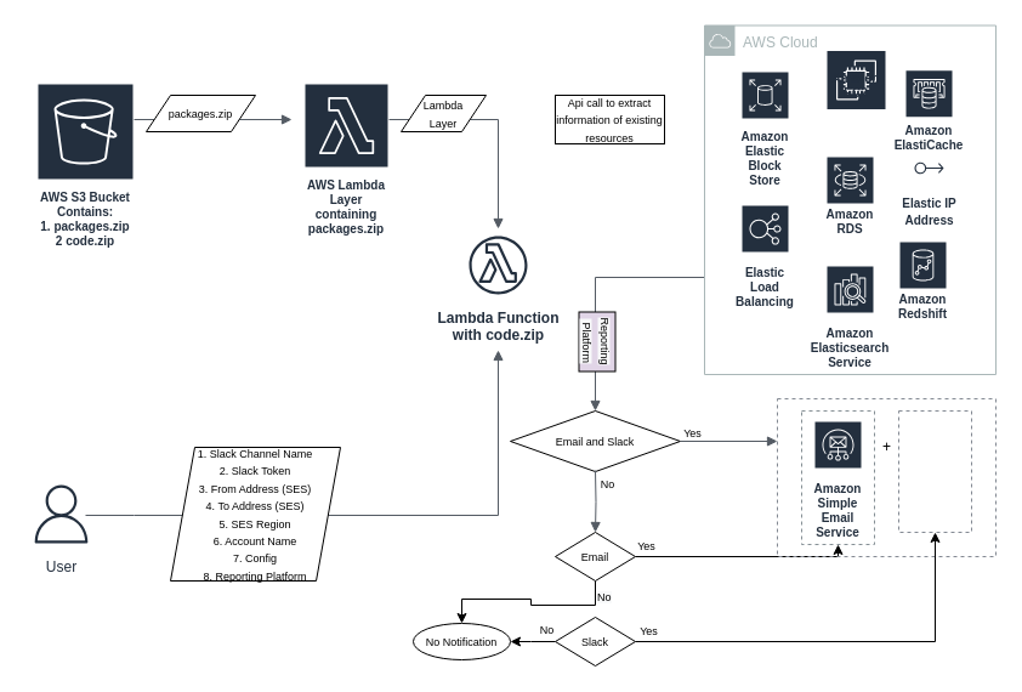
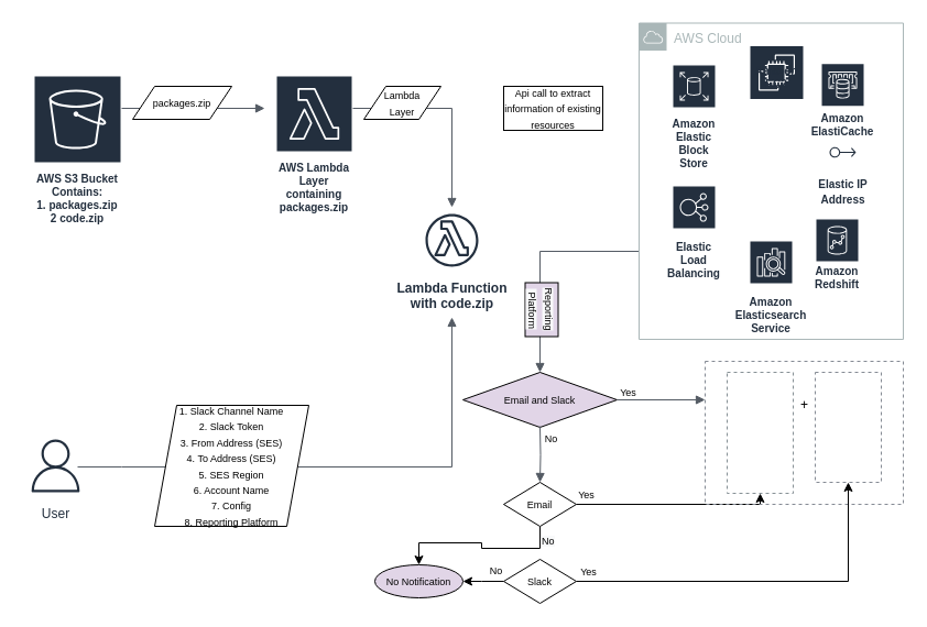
  <mxCell id="0" />
  <mxCell id="1" parent="0" />
  <mxCell id="2" value="AWS S3 Bucket&lt;br&gt;Contains:&lt;br&gt;1. packages.zip&lt;br&gt;2 code.zip" style="outlineConnect=0;fontColor=#232F3E;gradientColor=none;strokeColor=#ffffff;fillColor=#232F3E;dashed=0;verticalLabelPosition=middle;verticalAlign=bottom;align=center;html=1;whiteSpace=wrap;fontSize=10;fontStyle=1;spacing=3;shape=mxgraph.aws4.productIcon;prIcon=mxgraph.aws4.s3;" parent="1" vertex="1"><mxGeometry x="30" y="68" width="80" height="140" as="geometry" /></mxCell>
  <mxCell id="3" value="AWS Lambda Layer containing packages.zip&lt;br&gt;" style="outlineConnect=0;fontColor=#232F3E;gradientColor=none;strokeColor=#ffffff;fillColor=#232F3E;dashed=0;verticalLabelPosition=middle;verticalAlign=bottom;align=center;html=1;whiteSpace=wrap;fontSize=10;fontStyle=1;spacing=3;shape=mxgraph.aws4.productIcon;prIcon=mxgraph.aws4.lambda;" parent="1" vertex="1"><mxGeometry x="250" y="68" width="70" height="130" as="geometry" /></mxCell>
  <mxCell id="4" value="&lt;b&gt;Lambda Function &lt;br&gt;with code.zip&lt;/b&gt;" style="outlineConnect=0;fontColor=#232F3E;gradientColor=none;strokeColor=#232F3E;fillColor=#ffffff;dashed=0;verticalLabelPosition=bottom;verticalAlign=top;align=center;html=1;fontSize=12;fontStyle=0;aspect=fixed;shape=mxgraph.aws4.resourceIcon;resIcon=mxgraph.aws4.lambda_function;" parent="1" vertex="1"><mxGeometry x="380" y="188" width="60" height="60" as="geometry" /></mxCell>
  <mxCell id="5" value="User" style="outlineConnect=0;fontColor=#232F3E;gradientColor=none;strokeColor=#232F3E;fillColor=#ffffff;dashed=0;verticalLabelPosition=bottom;verticalAlign=top;align=center;html=1;fontSize=12;fontStyle=0;aspect=fixed;shape=mxgraph.aws4.resourceIcon;resIcon=mxgraph.aws4.user;" parent="1" vertex="1"><mxGeometry y="393" width="60" height="60" as="geometry" x="20" /></mxCell>
  <mxCell id="6" value="" style="edgeStyle=orthogonalEdgeStyle;html=1;endArrow=block;elbow=vertical;startArrow=none;endFill=1;strokeColor=#545B64;rounded=0;" parent="1" edge="1"><mxGeometry width="100" relative="1" as="geometry"><mxPoint x="110" y="98" as="sourcePoint" /><mxPoint x="240" y="98" as="targetPoint" /></mxGeometry></mxCell>
  <mxCell id="7" value="" style="edgeStyle=orthogonalEdgeStyle;html=1;endArrow=block;elbow=vertical;startArrow=none;endFill=1;strokeColor=#545B64;rounded=0;" parent="1" edge="1"><mxGeometry width="100" relative="1" as="geometry"><mxPoint x="320" y="98" as="sourcePoint" /><mxPoint x="410" y="188" as="targetPoint" /><Array as="points"><mxPoint x="410" y="98" /></Array></mxGeometry></mxCell>
  <mxCell id="8" value="" style="edgeStyle=orthogonalEdgeStyle;html=1;endArrow=block;elbow=vertical;startArrow=none;endFill=1;strokeColor=#545B64;rounded=0;" parent="1" edge="1"><mxGeometry width="100" relative="1" as="geometry"><mxPoint x="70" y="424" as="sourcePoint" /><mxPoint x="410" y="288" as="targetPoint" /><Array as="points"><mxPoint x="110" y="424" /><mxPoint x="110" y="424" /></Array></mxGeometry></mxCell>
  <mxCell id="9" value="&lt;font style=&quot;font-size: 9px&quot;&gt;1. Slack Channel Name&lt;br&gt;2. Slack Token&lt;br&gt;3. From Address (SES)&lt;br&gt;4. To Address (SES)&lt;br&gt;5. SES Region&lt;br&gt;6. Account Name&lt;br&gt;7. Config&lt;br&gt;8. Reporting Platform&lt;/font&gt;" style="shape=parallelogram;perimeter=parallelogramPerimeter;whiteSpace=wrap;html=1;fixedSize=1;" parent="1" vertex="1"><mxGeometry x="140" y="368" width="140" height="110" as="geometry" /></mxCell>
  <mxCell id="10" style="edgeStyle=orthogonalEdgeStyle;rounded=0;orthogonalLoop=1;jettySize=auto;html=1;exitX=0.5;exitY=1;exitDx=0;exitDy=0;" parent="1" source="9" target="9" edge="1"><mxGeometry relative="1" as="geometry" /></mxCell>
  <mxCell id="11" value="&lt;font style=&quot;font-size: 9px&quot;&gt;packages.zip&lt;/font&gt;" style="shape=parallelogram;perimeter=parallelogramPerimeter;whiteSpace=wrap;html=1;fixedSize=1;" parent="1" vertex="1"><mxGeometry x="120" y="78" width="90" height="30" as="geometry" /></mxCell>
  <mxCell id="12" value="&lt;font style=&quot;font-size: 9px&quot;&gt;Lambda&lt;br&gt;Layer&lt;/font&gt;" style="shape=parallelogram;perimeter=parallelogramPerimeter;whiteSpace=wrap;html=1;fixedSize=1;" parent="1" vertex="1"><mxGeometry x="330" y="78" width="70" height="30" as="geometry" /></mxCell>
  <mxCell id="13" value="Amazon EC2" style="outlineConnect=0;fontColor=#232F3E;gradientColor=none;strokeColor=#ffffff;fillColor=#232F3E;dashed=0;verticalLabelPosition=middle;verticalAlign=bottom;align=center;html=1;whiteSpace=wrap;fontSize=10;fontStyle=1;spacing=3;shape=mxgraph.aws4.productIcon;prIcon=mxgraph.aws4.ec2;" parent="1" vertex="1"><mxGeometry x="680" y="40.5" width="50" height="45" as="geometry" /></mxCell>
  <mxCell id="14" value="Amazon Elastic Block Store" style="outlineConnect=0;fontColor=#232F3E;gradientColor=none;strokeColor=#ffffff;fillColor=#232F3E;dashed=0;verticalLabelPosition=middle;verticalAlign=bottom;align=center;html=1;whiteSpace=wrap;fontSize=10;fontStyle=1;spacing=3;shape=mxgraph.aws4.productIcon;prIcon=mxgraph.aws4.elastic_block_store;" parent="1" vertex="1"><mxGeometry x="610" width="40" height="100" as="geometry" y="58" /></mxCell>
  <mxCell id="15" value="Elastic Load Balancing" style="outlineConnect=0;fontColor=#232F3E;gradientColor=none;strokeColor=#ffffff;fillColor=#232F3E;dashed=0;verticalLabelPosition=middle;verticalAlign=bottom;align=center;html=1;whiteSpace=wrap;fontSize=10;fontStyle=1;spacing=3;shape=mxgraph.aws4.productIcon;prIcon=mxgraph.aws4.elastic_load_balancing;" parent="1" vertex="1"><mxGeometry x="610" y="168" width="40" height="90" as="geometry" /></mxCell>
- <mxCell id="16" value="Amazon RDS" style="outlineConnect=0;fontColor=#232F3E;gradientColor=none;strokeColor=#ffffff;fillColor=#232F3E;dashed=0;verticalLabelPosition=middle;verticalAlign=bottom;align=center;html=1;whiteSpace=wrap;fontSize=10;fontStyle=1;spacing=3;shape=mxgraph.aws4.productIcon;prIcon=mxgraph.aws4.rds;" parent="1" vertex="1"><mxGeometry x="680" y="128" width="40" height="70" as="geometry" /></mxCell>
  <mxCell id="17" value="Amazon ElastiCache" style="outlineConnect=0;fontColor=#232F3E;gradientColor=none;strokeColor=#ffffff;fillColor=#232F3E;dashed=0;verticalLabelPosition=middle;verticalAlign=bottom;align=center;html=1;whiteSpace=wrap;fontSize=10;fontStyle=1;spacing=3;shape=mxgraph.aws4.productIcon;prIcon=mxgraph.aws4.elasticache;" parent="1" vertex="1"><mxGeometry x="745" y="56.75" width="40" height="72.5" as="geometry" /></mxCell>
  <mxCell id="18" value="Amazon Redshift" style="outlineConnect=0;fontColor=#232F3E;gradientColor=none;strokeColor=#ffffff;fillColor=#232F3E;dashed=0;verticalLabelPosition=middle;verticalAlign=bottom;align=center;html=1;whiteSpace=wrap;fontSize=10;fontStyle=1;spacing=3;shape=mxgraph.aws4.productIcon;prIcon=mxgraph.aws4.redshift;" parent="1" vertex="1"><mxGeometry x="740" y="198" width="40" height="70" as="geometry" /></mxCell>
  <mxCell id="19" value="&lt;font style=&quot;font-size: 10px&quot;&gt;&lt;b&gt;Elastic IP&lt;br&gt;&lt;font style=&quot;font-size: 10px&quot;&gt;Address&lt;/font&gt;&lt;/b&gt;&lt;/font&gt;" style="outlineConnect=0;fontColor=#232F3E;gradientColor=none;strokeColor=#232F3E;fillColor=#ffffff;dashed=0;verticalLabelPosition=bottom;verticalAlign=top;align=center;html=1;fontSize=12;fontStyle=0;aspect=fixed;shape=mxgraph.aws4.resourceIcon;resIcon=mxgraph.aws4.elastic_ip_address;" parent="1" vertex="1"><mxGeometry x="750" y="123" width="30" height="30" as="geometry" /></mxCell>
  <mxCell id="20" value="Amazon Elasticsearch Service" style="outlineConnect=0;fontColor=#232F3E;gradientColor=none;strokeColor=#ffffff;fillColor=#232F3E;dashed=0;verticalLabelPosition=middle;verticalAlign=bottom;align=center;html=1;whiteSpace=wrap;fontSize=10;fontStyle=1;spacing=3;shape=mxgraph.aws4.productIcon;prIcon=mxgraph.aws4.elasticsearch_service;" parent="1" vertex="1"><mxGeometry x="680" y="218" width="40" height="90" as="geometry" /></mxCell>
  <mxCell id="21" value="" style="edgeStyle=orthogonalEdgeStyle;html=1;endArrow=block;elbow=vertical;startArrow=none;endFill=1;strokeColor=#545B64;rounded=0;" parent="1" source="42" edge="1"><mxGeometry width="100" relative="1" as="geometry"><mxPoint x="460" y="248" as="sourcePoint" /><mxPoint x="490" y="338" as="targetPoint" /><Array as="points"><mxPoint x="490" y="228" /><mxPoint x="490" y="338" /></Array></mxGeometry></mxCell>
- <mxCell id="22" value="&lt;font style=&quot;font-size: 9px&quot;&gt;Email and Slack&lt;/font&gt;" style="rhombus;whiteSpace=wrap;html=1;" parent="1" vertex="1"><mxGeometry x="420" y="338" width="140" height="50" as="geometry" /></mxCell>
+ <mxCell id="22" value="&lt;font style=&quot;font-size: 9px&quot;&gt;Email and Slack&lt;/font&gt;" style="rhombus;whiteSpace=wrap;html=1;fillColor=#e1d5e7;" parent="1" vertex="1"><mxGeometry x="420" y="338" width="140" height="50" as="geometry" /></mxCell>
  <mxCell id="23" value="&lt;font style=&quot;font-size: 9px&quot;&gt;Yes&lt;/font&gt;" style="text;html=1;align=center;verticalAlign=middle;resizable=0;points=[];autosize=1;" parent="1" vertex="1"><mxGeometry x="555" y="346" width="30" height="20" as="geometry" /></mxCell>
- <mxCell id="24" value="Amazon Simple Email Service" style="outlineConnect=0;fontColor=#232F3E;gradientColor=none;strokeColor=#ffffff;fillColor=#232F3E;dashed=0;verticalLabelPosition=middle;verticalAlign=bottom;align=center;html=1;whiteSpace=wrap;fontSize=10;fontStyle=1;spacing=3;shape=mxgraph.aws4.productIcon;prIcon=mxgraph.aws4.simple_email_service;" parent="1" vertex="1"><mxGeometry x="670" y="346" width="40" height="102" as="geometry" /></mxCell>
  <mxCell id="25" value="+" style="text;html=1;align=center;verticalAlign=middle;resizable=0;points=[];autosize=1;" parent="1" vertex="1"><mxGeometry x="720" y="358" width="20" height="20" as="geometry" /></mxCell>
  <mxCell id="26" value="" style="edgeStyle=orthogonalEdgeStyle;html=1;endArrow=block;elbow=vertical;startArrow=none;endFill=1;strokeColor=#545B64;rounded=0;entryX=0.5;entryY=0;entryDx=0;entryDy=0;" parent="1" target="30" edge="1"><mxGeometry width="100" relative="1" as="geometry"><mxPoint x="490" y="387" as="sourcePoint" /><mxPoint x="490" y="427" as="targetPoint" /></mxGeometry></mxCell>
  <mxCell id="27" value="&lt;font style=&quot;font-size: 9px&quot;&gt;No&lt;/font&gt;" style="text;html=1;align=center;verticalAlign=middle;resizable=0;points=[];autosize=1;" parent="1" vertex="1"><mxGeometry x="485" y="388" width="30" height="20" as="geometry" /></mxCell>
  <mxCell id="28" style="edgeStyle=orthogonalEdgeStyle;rounded=0;orthogonalLoop=1;jettySize=auto;html=1;exitX=1;exitY=0.5;exitDx=0;exitDy=0;entryX=0.5;entryY=1;entryDx=0;entryDy=0;" parent="1" source="30" target="33" edge="1"><mxGeometry relative="1" as="geometry"><Array as="points"><mxPoint x="690" y="458" /></Array></mxGeometry></mxCell>
  <mxCell id="29" style="edgeStyle=orthogonalEdgeStyle;rounded=0;orthogonalLoop=1;jettySize=auto;html=1;exitX=0.5;exitY=1;exitDx=0;exitDy=0;" parent="1" source="30" target="45" edge="1"><mxGeometry relative="1" as="geometry" /></mxCell>
  <mxCell id="30" value="&lt;font style=&quot;font-size: 9px&quot;&gt;Email&lt;/font&gt;" style="rhombus;whiteSpace=wrap;html=1;" parent="1" vertex="1"><mxGeometry x="457" y="438" width="66" height="40" as="geometry" /></mxCell>
  <mxCell id="31" style="edgeStyle=orthogonalEdgeStyle;rounded=0;orthogonalLoop=1;jettySize=auto;html=1;exitX=0.5;exitY=1;exitDx=0;exitDy=0;" parent="1" source="30" target="30" edge="1"><mxGeometry relative="1" as="geometry" /></mxCell>
  <mxCell id="32" value="" style="outlineConnect=0;gradientColor=none;html=1;whiteSpace=wrap;fontSize=12;fontStyle=0;strokeColor=#858B94;fillColor=none;verticalAlign=top;align=center;fontColor=#858B94;dashed=1;spacingTop=3;" parent="1" vertex="1"><mxGeometry x="640" y="328" width="180" height="130" as="geometry" /></mxCell>
  <mxCell id="33" value="" style="outlineConnect=0;gradientColor=none;html=1;whiteSpace=wrap;fontSize=12;fontStyle=0;strokeColor=#879196;fillColor=none;verticalAlign=top;align=center;fontColor=#879196;dashed=1;spacingTop=3;" parent="1" vertex="1"><mxGeometry x="660" y="338" width="60" height="110" as="geometry" /></mxCell>
  <mxCell id="34" value="" style="outlineConnect=0;gradientColor=none;html=1;whiteSpace=wrap;fontSize=12;fontStyle=0;strokeColor=#858B94;fillColor=none;verticalAlign=top;align=center;fontColor=#858B94;dashed=1;spacingTop=3;" parent="1" vertex="1"><mxGeometry x="740" y="338" width="60" height="100" as="geometry" /></mxCell>
  <mxCell id="35" value="" style="edgeStyle=orthogonalEdgeStyle;html=1;endArrow=block;elbow=vertical;startArrow=none;endFill=1;strokeColor=#545B64;rounded=0;" parent="1" edge="1"><mxGeometry width="100" relative="1" as="geometry"><mxPoint x="560" y="363" as="sourcePoint" /><mxPoint x="640" y="363" as="targetPoint" /></mxGeometry></mxCell>
  <mxCell id="36" style="edgeStyle=orthogonalEdgeStyle;rounded=0;orthogonalLoop=1;jettySize=auto;html=1;exitX=1;exitY=0.5;exitDx=0;exitDy=0;" parent="1" source="38" target="34" edge="1"><mxGeometry relative="1" as="geometry" /></mxCell>
  <mxCell id="37" style="edgeStyle=orthogonalEdgeStyle;rounded=0;orthogonalLoop=1;jettySize=auto;html=1;" edge="1" parent="1" source="38"><mxGeometry relative="1" as="geometry"><mxPoint x="420" y="528" as="targetPoint" /></mxGeometry></mxCell>
  <mxCell id="38" value="&lt;font style=&quot;font-size: 9px&quot;&gt;Slack&lt;/font&gt;" style="rhombus;whiteSpace=wrap;html=1;" parent="1" vertex="1"><mxGeometry x="457" y="508" width="66" height="40" as="geometry" /></mxCell>
  <mxCell id="39" value="&lt;span style=&quot;font-size: 9px&quot;&gt;Yes&lt;/span&gt;" style="text;html=1;align=center;verticalAlign=middle;resizable=0;points=[];autosize=1;" parent="1" vertex="1"><mxGeometry x="517" y="439" width="30" height="20" as="geometry" /></mxCell>
  <mxCell id="40" value="&lt;meta charset=&quot;utf-8&quot;&gt;&lt;span style=&quot;color: rgb(0, 0, 0); font-family: helvetica; font-size: 9px; font-style: normal; font-weight: 400; letter-spacing: normal; text-align: center; text-indent: 0px; text-transform: none; word-spacing: 0px; background-color: rgb(248, 249, 250); display: inline; float: none;&quot;&gt;No&lt;/span&gt;" style="text;whiteSpace=wrap;html=1;" parent="1" vertex="1"><mxGeometry x="490" y="477" width="40" height="30" as="geometry" /></mxCell>
  <mxCell id="41" value="&lt;span style=&quot;font-size: 9px&quot;&gt;Yes&lt;/span&gt;" style="text;html=1;align=center;verticalAlign=middle;resizable=0;points=[];autosize=1;" parent="1" vertex="1"><mxGeometry x="519" y="509" width="30" height="20" as="geometry" /></mxCell>
  <mxCell id="42" value="AWS Cloud" style="outlineConnect=0;gradientColor=none;html=1;whiteSpace=wrap;fontSize=12;fontStyle=0;shape=mxgraph.aws4.group;grIcon=mxgraph.aws4.group_aws_cloud;strokeColor=#AAB7B8;fillColor=none;verticalAlign=top;align=left;spacingLeft=30;fontColor=#AAB7B8;dashed=0;" parent="1" vertex="1"><mxGeometry x="580" y="20.5" width="240" height="287.5" as="geometry" /></mxCell>
  <mxCell id="43" value="&lt;font style=&quot;font-size: 9px&quot;&gt;Api call to extract&lt;br&gt;information of existing resources&lt;/font&gt;" style="whiteSpace=wrap;html=1;" parent="1" vertex="1"><mxGeometry x="457" y="78" width="90" height="40" as="geometry" /></mxCell>
  <mxCell id="44" value="&lt;span style=&quot;color: rgb(0 , 0 , 0) ; font-family: &amp;#34;helvetica&amp;#34; ; font-size: 9px ; font-style: normal ; font-weight: 400 ; letter-spacing: normal ; text-align: center ; text-indent: 0px ; text-transform: none ; word-spacing: 0px ; background-color: rgb(248 , 249 , 250) ; display: inline ; float: none&quot;&gt;Reporting&lt;br&gt;&amp;nbsp;Platform&lt;/span&gt;" style="whiteSpace=wrap;html=1;rotation=90;fillColor=#e1d5e7;" parent="1" vertex="1"><mxGeometry x="467" y="266" width="49" height="30" as="geometry" /></mxCell>
- <mxCell id="45" value="&lt;font style=&quot;font-size: 9px&quot;&gt;No Notification&lt;/font&gt;" style="ellipse;whiteSpace=wrap;html=1;" vertex="1" parent="1"><mxGeometry x="340" y="513" width="80" height="30" as="geometry" /></mxCell>
+ <mxCell id="45" value="&lt;font style=&quot;font-size: 9px&quot;&gt;No Notification&lt;/font&gt;" style="ellipse;whiteSpace=wrap;html=1;fillColor=#e1d5e7;" vertex="1" parent="1"><mxGeometry x="340" y="513" width="80" height="30" as="geometry" /></mxCell>
  <mxCell id="46" value="&lt;font style=&quot;font-size: 9px&quot;&gt;No&lt;/font&gt;" style="text;html=1;align=center;verticalAlign=middle;resizable=0;points=[];autosize=1;" vertex="1" parent="1"><mxGeometry x="435" y="508" width="30" height="20" as="geometry" /></mxCell>
